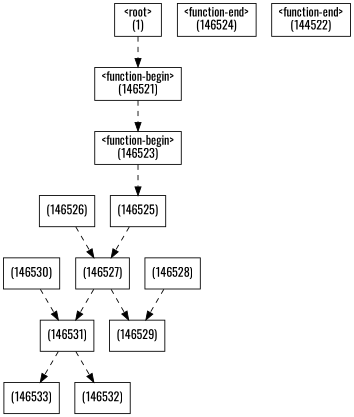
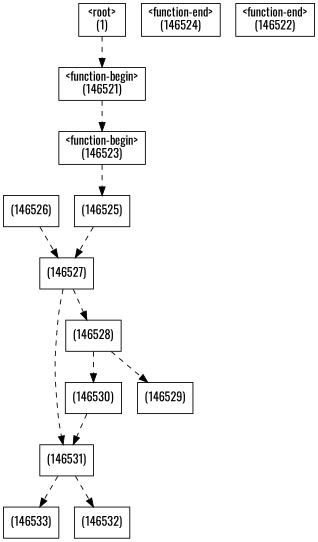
  digraph {
    fontname=Oswald
    node [fontname=Oswald shape=box]
    edge [fontname=Oswald style=dashed]
    n1 [label="(146533)"]
    n2 [label="(146531)"]
    n3 [label="(146532)"]
    n4 [label="(146530)"]
    n5 [label="(146529)"]
    n6 [label="(146528)"]
    n7 [label="(146527)"]
    n8 [label="(146526)"]
    n9 [label="(146525)"]
    n10 [label="<function-begin>\n(146523)"]
    n11 [label="<function-end>\n(146524)"]
    n12 [label="<function-begin>\n(146521)"]
-   n13 [label="<function-end>\n(144522)"]
+   n13 [label="<function-end>\n(146522)"]
    n14 [label="<root>\n(1)"]
    n2 -> n1
    n2 -> n3
    n4 -> n2
+   n6 -> n4
    n6 -> n5
    n7 -> n2
-   n7 -> n5
+   n7 -> n6
    n8 -> n7
    n9 -> n7
    n10 -> n9
    n12 -> n10
    n14 -> n12
  }
